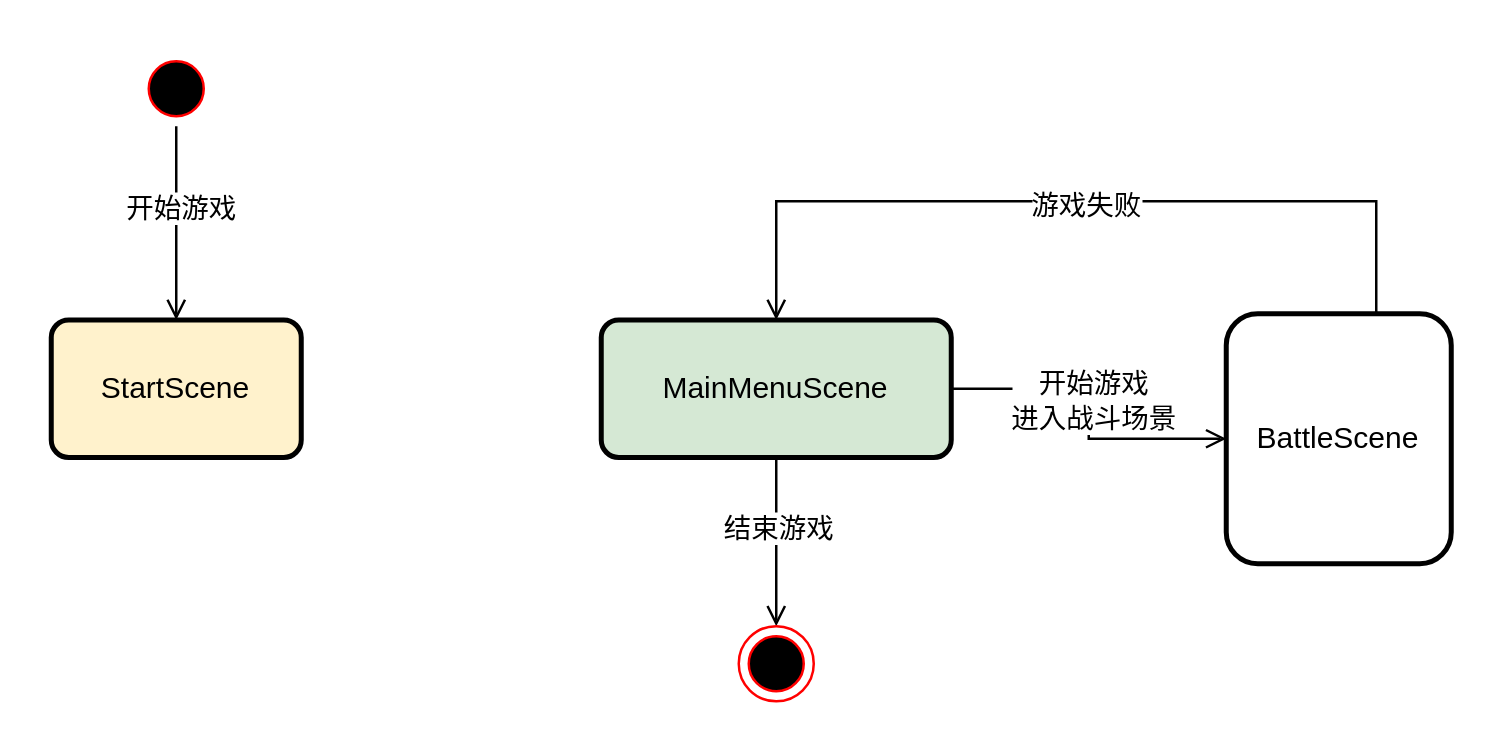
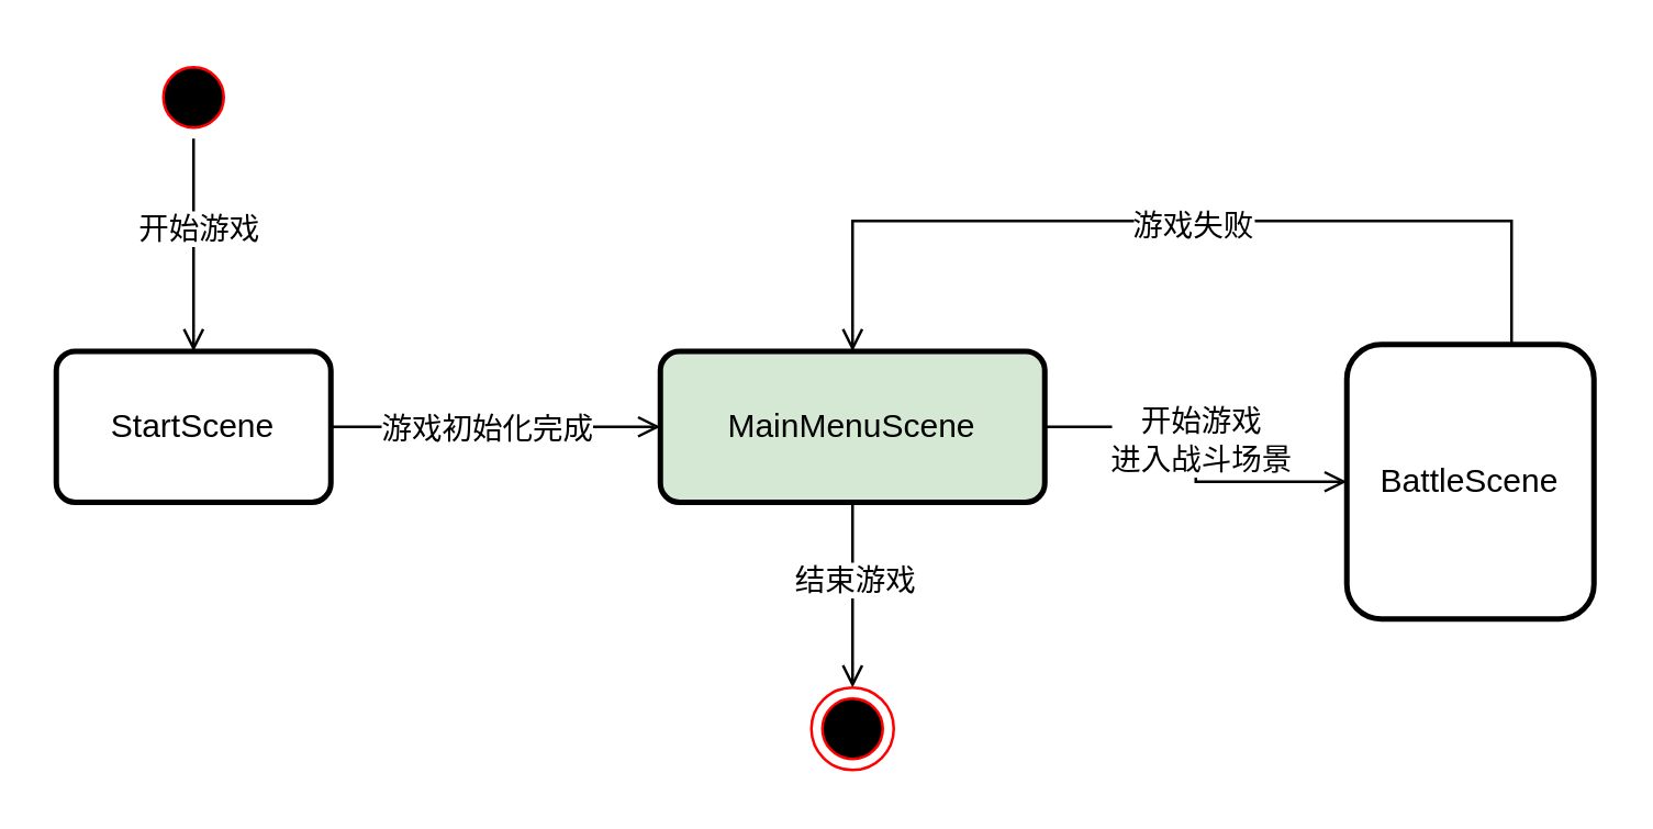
  <mxCell id="0" />
  <mxCell id="1" parent="0" />
  <mxCell id="2" style="edgeStyle=orthogonalEdgeStyle;rounded=0;orthogonalLoop=1;jettySize=auto;html=1;endArrow=open;endFill=0;" edge="1" parent="1" source="4" target="9"><mxGeometry relative="1" as="geometry"><Array as="points" /></mxGeometry></mxCell>
  <mxCell id="3" value="开始游戏" style="edgeLabel;html=1;align=center;verticalAlign=middle;resizable=0;points=[];" vertex="1" connectable="0" parent="2"><mxGeometry x="-0.174" y="1" relative="1" as="geometry"><mxPoint as="offset" /></mxGeometry></mxCell>
  <mxCell id="4" value="" style="ellipse;html=1;shape=startState;fillColor=#000000;strokeColor=#ff0000;" vertex="1" parent="1"><mxGeometry x="55" y="20" width="30" height="30" as="geometry" /></mxCell>
+ <mxCell id="5" value="" style="edgeStyle=orthogonalEdgeStyle;rounded=0;orthogonalLoop=1;jettySize=auto;html=1;endArrow=open;endFill=0;" edge="1" parent="1" source="9" target="10"><mxGeometry relative="1" as="geometry" /></mxCell>
+ <mxCell id="6" value="游戏初始化完成" style="edgeLabel;html=1;align=center;verticalAlign=middle;resizable=0;points=[];" vertex="1" connectable="0" parent="5"><mxGeometry x="-0.075" relative="1" as="geometry"><mxPoint as="offset" /></mxGeometry></mxCell>
  <mxCell id="7" style="edgeStyle=orthogonalEdgeStyle;rounded=0;orthogonalLoop=1;jettySize=auto;html=1;entryX=0.5;entryY=0;entryDx=0;entryDy=0;endArrow=open;endFill=0;exitX=0.5;exitY=1;exitDx=0;exitDy=0;" edge="1" parent="1" source="10" target="16"><mxGeometry relative="1" as="geometry"><Array as="points"><mxPoint x="310" y="250" /></Array></mxGeometry></mxCell>
  <mxCell id="8" value="结束游戏" style="edgeLabel;html=1;align=center;verticalAlign=middle;resizable=0;points=[];" vertex="1" connectable="0" parent="7"><mxGeometry x="-0.156" y="1" relative="1" as="geometry"><mxPoint x="-1" as="offset" /></mxGeometry></mxCell>
- <mxCell id="9" value="StartScene" style="rounded=1;whiteSpace=wrap;html=1;absoluteArcSize=1;arcSize=14;strokeWidth=2;fillColor=#fff2cc;" vertex="1" parent="1"><mxGeometry x="20" y="127.5" width="100" height="55" as="geometry" /></mxCell>
+ <mxCell id="9" value="StartScene" style="rounded=1;whiteSpace=wrap;html=1;absoluteArcSize=1;arcSize=14;strokeWidth=2;" vertex="1" parent="1"><mxGeometry x="20" y="127.5" width="100" height="55" as="geometry" /></mxCell>
  <mxCell id="10" value="MainMenuScene" style="rounded=1;whiteSpace=wrap;html=1;absoluteArcSize=1;arcSize=14;strokeWidth=2;fillColor=#d5e8d4;" vertex="1" parent="1"><mxGeometry x="240" y="127.5" width="140" height="55" as="geometry" /></mxCell>
  <mxCell id="11" value="" style="edgeStyle=orthogonalEdgeStyle;rounded=0;orthogonalLoop=1;jettySize=auto;html=1;endArrow=open;endFill=0;exitX=1;exitY=0.5;exitDx=0;exitDy=0;" edge="1" parent="1" source="10" target="15"><mxGeometry relative="1" as="geometry"><mxPoint x="520" y="155" as="sourcePoint" /></mxGeometry></mxCell>
  <mxCell id="12" value="开始游戏&lt;br&gt;进入战斗场景" style="edgeLabel;html=1;align=center;verticalAlign=middle;resizable=0;points=[];" vertex="1" connectable="0" parent="11"><mxGeometry x="-0.1" y="1" relative="1" as="geometry"><mxPoint as="offset" /></mxGeometry></mxCell>
  <mxCell id="13" style="edgeStyle=orthogonalEdgeStyle;rounded=0;orthogonalLoop=1;jettySize=auto;html=1;endArrow=open;endFill=0;entryX=0.5;entryY=0;entryDx=0;entryDy=0;" edge="1" parent="1" source="15" target="10"><mxGeometry relative="1" as="geometry"><mxPoint x="310" y="120" as="targetPoint" /><Array as="points"><mxPoint x="550" y="80" /><mxPoint x="310" y="80" /></Array></mxGeometry></mxCell>
  <mxCell id="14" value="游戏失败" style="edgeLabel;html=1;align=center;verticalAlign=middle;resizable=0;points=[];" vertex="1" connectable="0" parent="13"><mxGeometry x="-0.026" y="1" relative="1" as="geometry"><mxPoint as="offset" /></mxGeometry></mxCell>
  <mxCell id="15" value="BattleScene" style="whiteSpace=wrap;html=1;rounded=1;arcSize=14;strokeWidth=2;" vertex="1" parent="1"><mxGeometry x="490" y="125" width="90" height="100" as="geometry" /></mxCell>
  <mxCell id="16" value="" style="ellipse;html=1;shape=endState;fillColor=#000000;strokeColor=#ff0000;" vertex="1" parent="1"><mxGeometry x="295" y="250" width="30" height="30" as="geometry" /></mxCell>
